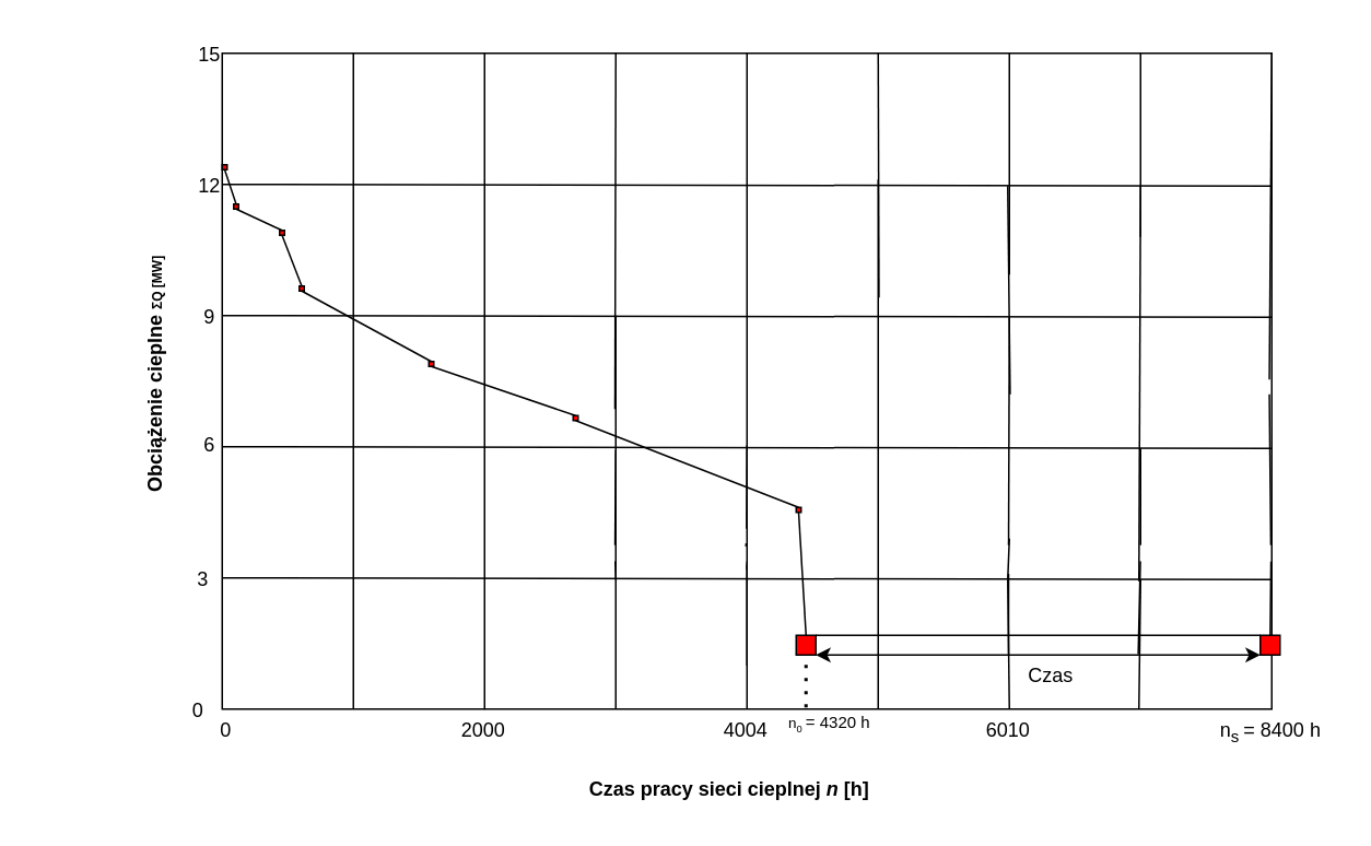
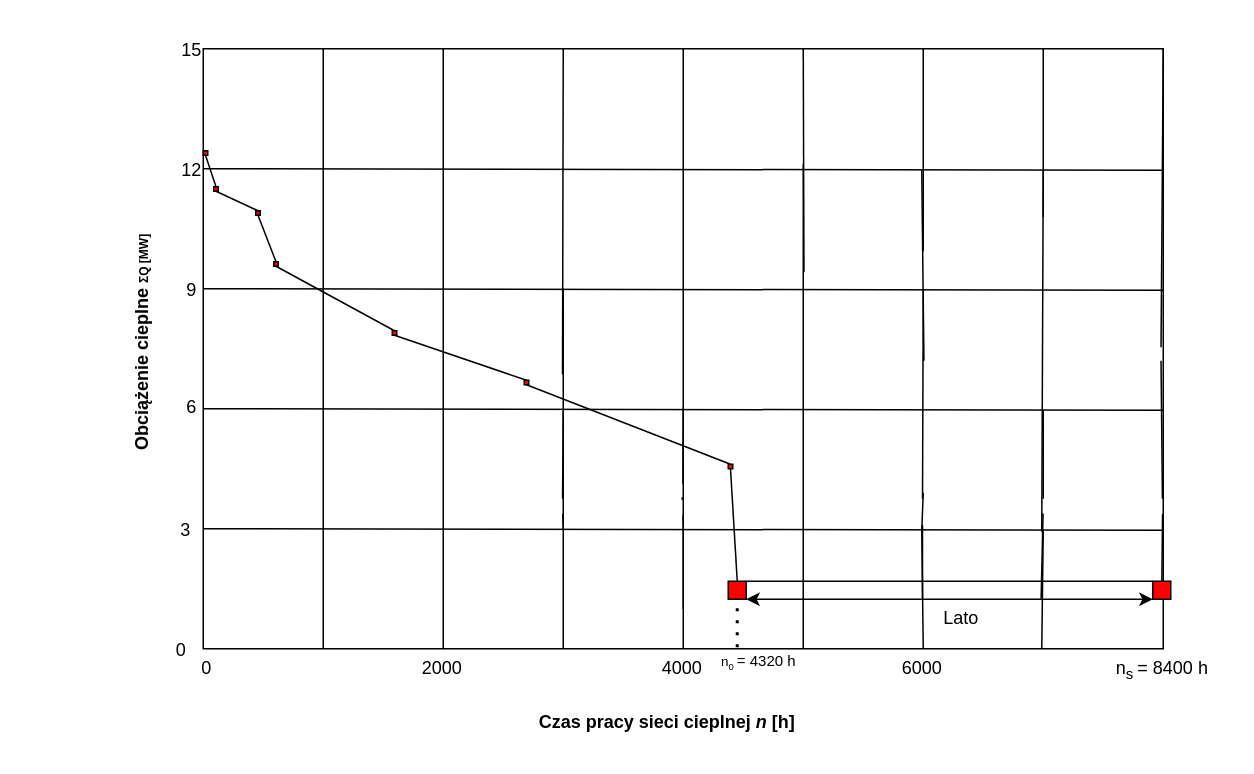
  <mxCell id="0" />
  <mxCell id="1" parent="0" />
  <mxCell id="2" value="" style="rounded=0;whiteSpace=wrap;html=1;" vertex="1" parent="1"><mxGeometry x="135" y="32" width="640" height="400" as="geometry" /></mxCell>
  <mxCell id="3" value="" style="endArrow=none;html=1;rounded=0;" edge="1" parent="1"><mxGeometry width="50" height="50" relative="1" as="geometry"><mxPoint x="215" y="432" as="sourcePoint" /><mxPoint x="215" y="32" as="targetPoint" /></mxGeometry></mxCell>
  <mxCell id="4" value="" style="endArrow=none;html=1;rounded=0;entryX=0.101;entryY=-0.008;entryDx=0;entryDy=0;entryPerimeter=0;exitX=0.25;exitY=1.001;exitDx=0;exitDy=0;exitPerimeter=0;" edge="1" parent="1" source="2"><mxGeometry width="50" height="50" relative="1" as="geometry"><mxPoint x="295" y="442" as="sourcePoint" /><mxPoint x="295" y="32" as="targetPoint" /></mxGeometry></mxCell>
  <mxCell id="5" value="" style="endArrow=none;html=1;rounded=0;entryX=0.101;entryY=-0.008;entryDx=0;entryDy=0;entryPerimeter=0;" edge="1" parent="1"><mxGeometry width="50" height="50" relative="1" as="geometry"><mxPoint x="374.511" y="249" as="sourcePoint" /><mxPoint x="375" y="32" as="targetPoint" /></mxGeometry></mxCell>
  <mxCell id="6" value="" style="endArrow=none;html=1;rounded=0;entryX=0.101;entryY=-0.008;entryDx=0;entryDy=0;entryPerimeter=0;" edge="1" parent="1"><mxGeometry width="50" height="50" relative="1" as="geometry"><mxPoint x="455" y="353" as="sourcePoint" /><mxPoint x="455" y="32" as="targetPoint" /></mxGeometry></mxCell>
  <mxCell id="7" value="" style="endArrow=none;html=1;rounded=0;entryX=0.101;entryY=-0.008;entryDx=0;entryDy=0;entryPerimeter=0;" edge="1" parent="1"><mxGeometry width="50" height="50" relative="1" as="geometry"><mxPoint x="535.484" y="181" as="sourcePoint" /><mxPoint x="535" y="32" as="targetPoint" /></mxGeometry></mxCell>
  <mxCell id="8" value="" style="endArrow=none;html=1;rounded=0;entryX=0.101;entryY=-0.008;entryDx=0;entryDy=0;entryPerimeter=0;" edge="1" parent="1"><mxGeometry width="50" height="50" relative="1" as="geometry"><mxPoint x="615" y="167" as="sourcePoint" /><mxPoint x="615" y="32" as="targetPoint" /></mxGeometry></mxCell>
  <mxCell id="9" value="" style="endArrow=none;html=1;rounded=0;entryX=0.875;entryY=0;entryDx=0;entryDy=0;entryPerimeter=0;" edge="1" parent="1" target="2"><mxGeometry width="50" height="50" relative="1" as="geometry"><mxPoint x="695" y="144" as="sourcePoint" /><mxPoint x="695" y="29" as="targetPoint" /></mxGeometry></mxCell>
  <mxCell id="10" value="" style="endArrow=none;html=1;rounded=0;" edge="1" parent="1"><mxGeometry width="50" height="50" relative="1" as="geometry"><mxPoint x="773.531" y="231" as="sourcePoint" /><mxPoint x="775" y="32" as="targetPoint" /></mxGeometry></mxCell>
  <mxCell id="11" value="" style="endArrow=none;html=1;rounded=0;exitX=-0.003;exitY=0.775;exitDx=0;exitDy=0;exitPerimeter=0;" edge="1" parent="1"><mxGeometry width="50" height="50" relative="1" as="geometry"><mxPoint x="135" y="272" as="sourcePoint" /><mxPoint x="775" y="273" as="targetPoint" /></mxGeometry></mxCell>
  <mxCell id="12" value="" style="endArrow=none;html=1;rounded=0;exitX=-0.003;exitY=0.775;exitDx=0;exitDy=0;exitPerimeter=0;" edge="1" parent="1"><mxGeometry width="50" height="50" relative="1" as="geometry"><mxPoint x="135" y="192" as="sourcePoint" /><mxPoint x="775" y="193" as="targetPoint" /></mxGeometry></mxCell>
  <mxCell id="13" value="" style="endArrow=none;html=1;rounded=0;exitX=-0.003;exitY=0.775;exitDx=0;exitDy=0;exitPerimeter=0;" edge="1" parent="1"><mxGeometry width="50" height="50" relative="1" as="geometry"><mxPoint x="135" y="112" as="sourcePoint" /><mxPoint x="775" y="113" as="targetPoint" /></mxGeometry></mxCell>
  <mxCell id="14" value="" style="endArrow=none;html=1;rounded=0;exitX=-0.003;exitY=0.775;exitDx=0;exitDy=0;exitPerimeter=0;" edge="1" parent="1"><mxGeometry width="50" height="50" relative="1" as="geometry"><mxPoint x="135" y="352" as="sourcePoint" /><mxPoint x="775" y="353" as="targetPoint" /></mxGeometry></mxCell>
  <mxCell id="15" value="0" style="text;html=1;align=center;verticalAlign=middle;resizable=0;points=[];autosize=1;strokeColor=none;fillColor=none;" vertex="1" parent="1"><mxGeometry x="124" y="432" width="25" height="26" as="geometry" /></mxCell>
  <mxCell id="16" value="&lt;b&gt;Czas pracy sieci cieplnej &lt;i&gt;n &lt;/i&gt;[h]&lt;/b&gt;" style="text;html=1;align=center;verticalAlign=middle;resizable=0;points=[];autosize=1;strokeColor=none;fillColor=none;" vertex="1" parent="1"><mxGeometry x="349" y="468" width="189" height="26" as="geometry" /></mxCell>
  <mxCell id="17" value="&lt;b&gt;Obciążenie cieplne&amp;nbsp;&lt;span data-darkreader-inline-border=&quot;&quot; style=&quot;border-color: var(--darkreader-border--border-color); font-size: 8px; --darkreader-inline-border:var(--darkreader-border--darkreader-border--border-color);&quot;&gt;ΣQ [MW]&lt;/span&gt;&lt;br&gt;&amp;nbsp;&lt;/b&gt;" style="text;html=1;align=center;verticalAlign=middle;resizable=0;points=[];autosize=1;strokeColor=none;fillColor=none;rotation=270;" vertex="1" parent="1"><mxGeometry x="20" y="208" width="162" height="41" as="geometry" /></mxCell>
  <mxCell id="18" value="" style="endArrow=none;html=1;rounded=0;" edge="1" parent="1"><mxGeometry width="50" height="50" relative="1" as="geometry"><mxPoint x="374.539" y="332.039" as="sourcePoint" /><mxPoint x="375" y="274" as="targetPoint" /></mxGeometry></mxCell>
  <mxCell id="19" value="" style="endArrow=none;html=1;rounded=0;" edge="1" parent="1"><mxGeometry width="50" height="50" relative="1" as="geometry"><mxPoint x="454.775" y="322.006" as="sourcePoint" /><mxPoint x="455" y="271" as="targetPoint" /></mxGeometry></mxCell>
  <mxCell id="20" value="" style="endArrow=none;html=1;rounded=0;" edge="1" parent="1"><mxGeometry width="50" height="50" relative="1" as="geometry"><mxPoint x="695" y="332" as="sourcePoint" /><mxPoint x="695" y="273" as="targetPoint" /></mxGeometry></mxCell>
  <mxCell id="21" value="" style="endArrow=none;html=1;rounded=0;" edge="1" parent="1"><mxGeometry width="50" height="50" relative="1" as="geometry"><mxPoint x="614.5" y="398.5" as="sourcePoint" /><mxPoint x="614.52" y="349.5" as="targetPoint" /></mxGeometry></mxCell>
  <mxCell id="22" value="" style="endArrow=none;html=1;rounded=0;" edge="1" parent="1"><mxGeometry width="50" height="50" relative="1" as="geometry"><mxPoint x="455" y="405.5" as="sourcePoint" /><mxPoint x="455" y="344" as="targetPoint" /></mxGeometry></mxCell>
  <mxCell id="23" value="" style="endArrow=none;html=1;rounded=0;exitX=0.375;exitY=1;exitDx=0;exitDy=0;exitPerimeter=0;" edge="1" parent="1" source="2"><mxGeometry width="50" height="50" relative="1" as="geometry"><mxPoint x="375" y="432" as="sourcePoint" /><mxPoint x="375" y="351" as="targetPoint" /></mxGeometry></mxCell>
  <mxCell id="24" value="" style="endArrow=none;html=1;rounded=0;" edge="1" parent="1"><mxGeometry width="50" height="50" relative="1" as="geometry"><mxPoint x="455" y="432" as="sourcePoint" /><mxPoint x="455" y="352" as="targetPoint" /></mxGeometry></mxCell>
  <mxCell id="25" value="" style="endArrow=none;html=1;rounded=0;" edge="1" parent="1"><mxGeometry width="50" height="50" relative="1" as="geometry"><mxPoint x="535" y="432" as="sourcePoint" /><mxPoint x="535" y="109" as="targetPoint" /></mxGeometry></mxCell>
  <mxCell id="26" value="" style="endArrow=none;html=1;rounded=0;" edge="1" parent="1"><mxGeometry width="50" height="50" relative="1" as="geometry"><mxPoint x="615" y="432" as="sourcePoint" /><mxPoint x="614" y="353" as="targetPoint" /></mxGeometry></mxCell>
  <mxCell id="27" value="" style="endArrow=none;html=1;rounded=0;" edge="1" parent="1"><mxGeometry width="50" height="50" relative="1" as="geometry"><mxPoint x="694" y="432" as="sourcePoint" /><mxPoint x="695" y="353" as="targetPoint" /></mxGeometry></mxCell>
  <mxCell id="28" value="" style="endArrow=none;html=1;rounded=0;" edge="1" parent="1" source="51"><mxGeometry width="50" height="50" relative="1" as="geometry"><mxPoint x="775" y="393.5" as="sourcePoint" /><mxPoint x="774.544" y="341.956" as="targetPoint" /></mxGeometry></mxCell>
  <mxCell id="29" value="" style="endArrow=none;html=1;rounded=0;" edge="1" parent="1"><mxGeometry width="50" height="50" relative="1" as="geometry"><mxPoint x="693.58" y="398.501" as="sourcePoint" /><mxPoint x="694.887" y="341.887" as="targetPoint" /></mxGeometry></mxCell>
  <mxCell id="30" value="" style="endArrow=none;html=1;rounded=0;" edge="1" parent="1"><mxGeometry width="50" height="50" relative="1" as="geometry"><mxPoint x="614" y="353" as="sourcePoint" /><mxPoint x="615" y="328" as="targetPoint" /></mxGeometry></mxCell>
  <mxCell id="31" value="" style="endArrow=none;html=1;rounded=0;" edge="1" parent="1"><mxGeometry width="50" height="50" relative="1" as="geometry"><mxPoint x="455" y="347" as="sourcePoint" /><mxPoint x="455" y="342" as="targetPoint" /></mxGeometry></mxCell>
  <mxCell id="32" value="" style="endArrow=none;html=1;rounded=0;" edge="1" parent="1"><mxGeometry width="50" height="50" relative="1" as="geometry"><mxPoint x="375" y="351" as="sourcePoint" /><mxPoint x="374.672" y="341.828" as="targetPoint" /></mxGeometry></mxCell>
  <mxCell id="33" value="" style="endArrow=none;html=1;rounded=0;" edge="1" parent="1"><mxGeometry width="50" height="50" relative="1" as="geometry"><mxPoint x="774.451" y="332.049" as="sourcePoint" /><mxPoint x="773.531" y="240" as="targetPoint" /></mxGeometry></mxCell>
  <mxCell id="34" value="" style="endArrow=none;html=1;rounded=0;" edge="1" parent="1"><mxGeometry width="50" height="50" relative="1" as="geometry"><mxPoint x="614.517" y="332.017" as="sourcePoint" /><mxPoint x="615" y="193" as="targetPoint" /></mxGeometry></mxCell>
  <mxCell id="35" value="" style="endArrow=none;html=1;rounded=0;" edge="1" parent="1"><mxGeometry width="50" height="50" relative="1" as="geometry"><mxPoint x="454.207" y="332.793" as="sourcePoint" /><mxPoint x="454.503" y="330.972" as="targetPoint" /></mxGeometry></mxCell>
  <mxCell id="36" value="" style="endArrow=none;html=1;rounded=0;" edge="1" parent="1"><mxGeometry width="50" height="50" relative="1" as="geometry"><mxPoint x="694" y="354" as="sourcePoint" /><mxPoint x="695" y="113" as="targetPoint" /></mxGeometry></mxCell>
  <mxCell id="37" value="" style="endArrow=none;html=1;rounded=0;" edge="1" parent="1"><mxGeometry width="50" height="50" relative="1" as="geometry"><mxPoint x="615.453" y="240" as="sourcePoint" /><mxPoint x="614" y="113" as="targetPoint" /></mxGeometry></mxCell>
  <mxCell id="38" value="" style="endArrow=none;html=1;rounded=0;" edge="1" parent="1"><mxGeometry width="50" height="50" relative="1" as="geometry"><mxPoint x="375" y="353" as="sourcePoint" /><mxPoint x="375" y="192" as="targetPoint" /></mxGeometry></mxCell>
  <mxCell id="39" value="2000" style="text;html=1;align=center;verticalAlign=middle;resizable=0;points=[];autosize=1;strokeColor=none;fillColor=none;" vertex="1" parent="1"><mxGeometry x="271" y="432" width="45" height="26" as="geometry" /></mxCell>
- <mxCell id="40" value="4004" style="text;html=1;align=center;verticalAlign=middle;resizable=0;points=[];autosize=1;strokeColor=none;fillColor=none;" vertex="1" parent="1"><mxGeometry x="431" y="432" width="45" height="26" as="geometry" /></mxCell>
- <mxCell id="41" value="6010" style="text;html=1;align=center;verticalAlign=middle;resizable=0;points=[];autosize=1;strokeColor=none;fillColor=none;" vertex="1" parent="1"><mxGeometry x="591" y="432" width="45" height="26" as="geometry" /></mxCell>
+ <mxCell id="40" value="4000" style="text;html=1;align=center;verticalAlign=middle;resizable=0;points=[];autosize=1;strokeColor=none;fillColor=none;" vertex="1" parent="1"><mxGeometry x="431" y="432" width="45" height="26" as="geometry" /></mxCell>
+ <mxCell id="41" value="6000" style="text;html=1;align=center;verticalAlign=middle;resizable=0;points=[];autosize=1;strokeColor=none;fillColor=none;" vertex="1" parent="1"><mxGeometry x="591" y="432" width="45" height="26" as="geometry" /></mxCell>
  <mxCell id="42" value="n&lt;sub&gt;s&amp;nbsp;&lt;/sub&gt;= 8400 h" style="text;html=1;align=center;verticalAlign=middle;resizable=0;points=[];autosize=1;strokeColor=none;fillColor=none;" vertex="1" parent="1"><mxGeometry x="734" y="431" width="80" height="29" as="geometry" /></mxCell>
  <mxCell id="43" value="&lt;font style=&quot;font-size: 9px;&quot;&gt;n&lt;/font&gt;&lt;font style=&quot;&quot;&gt;&lt;span style=&quot;font-size: 7.5px;&quot;&gt;&lt;sub&gt;0&lt;/sub&gt;&amp;nbsp;&lt;/span&gt;&lt;font size=&quot;1&quot;&gt;= 4320 h&lt;/font&gt;&lt;/font&gt;" style="text;html=1;align=center;verticalAlign=middle;resizable=0;points=[];autosize=1;strokeColor=none;fillColor=none;" vertex="1" parent="1"><mxGeometry x="471" y="426" width="68" height="27" as="geometry" /></mxCell>
  <mxCell id="44" value="0" style="text;html=1;align=center;verticalAlign=middle;resizable=0;points=[];autosize=1;strokeColor=none;fillColor=none;" vertex="1" parent="1"><mxGeometry x="107" y="420" width="25" height="26" as="geometry" /></mxCell>
  <mxCell id="45" value="3" style="text;html=1;align=center;verticalAlign=middle;resizable=0;points=[];autosize=1;strokeColor=none;fillColor=none;" vertex="1" parent="1"><mxGeometry x="110" y="340" width="25" height="26" as="geometry" /></mxCell>
  <mxCell id="46" value="6" style="text;html=1;align=center;verticalAlign=middle;resizable=0;points=[];autosize=1;strokeColor=none;fillColor=none;" vertex="1" parent="1"><mxGeometry x="114" y="258" width="25" height="26" as="geometry" /></mxCell>
  <mxCell id="47" value="9" style="text;html=1;align=center;verticalAlign=middle;resizable=0;points=[];autosize=1;strokeColor=none;fillColor=none;" vertex="1" parent="1"><mxGeometry x="114" y="180" width="25" height="26" as="geometry" /></mxCell>
  <mxCell id="48" value="12" style="text;html=1;align=center;verticalAlign=middle;resizable=0;points=[];autosize=1;strokeColor=none;fillColor=none;" vertex="1" parent="1"><mxGeometry x="111" y="100" width="31" height="26" as="geometry" /></mxCell>
  <mxCell id="49" value="15" style="text;html=1;align=center;verticalAlign=middle;resizable=0;points=[];autosize=1;strokeColor=none;fillColor=none;" vertex="1" parent="1"><mxGeometry x="111" y="20" width="31" height="26" as="geometry" /></mxCell>
  <mxCell id="50" value="" style="endArrow=none;html=1;rounded=0;" edge="1" parent="1" target="51"><mxGeometry width="50" height="50" relative="1" as="geometry"><mxPoint x="775" y="393.5" as="sourcePoint" /><mxPoint x="774.544" y="341.956" as="targetPoint" /></mxGeometry></mxCell>
  <mxCell id="51" value="" style="whiteSpace=wrap;html=1;aspect=fixed;fillColor=#FF0000;" vertex="1" parent="1"><mxGeometry x="768" y="387" width="12" height="12" as="geometry" /></mxCell>
  <mxCell id="52" value="" style="whiteSpace=wrap;html=1;aspect=fixed;fillColor=#FF0000;" vertex="1" parent="1"><mxGeometry x="485" y="387" width="12" height="12" as="geometry" /></mxCell>
- <mxCell id="53" value="Czas" style="text;html=1;align=center;verticalAlign=middle;resizable=0;points=[];autosize=1;strokeColor=none;fillColor=none;" vertex="1" parent="1"><mxGeometry x="619" y="399" width="41" height="26" as="geometry" /></mxCell>
+ <mxCell id="53" value="Lato" style="text;html=1;align=center;verticalAlign=middle;resizable=0;points=[];autosize=1;strokeColor=none;fillColor=none;" vertex="1" parent="1"><mxGeometry x="619" y="399" width="41" height="26" as="geometry" /></mxCell>
  <mxCell id="54" value="" style="endArrow=classic;startArrow=classic;html=1;rounded=0;entryX=0;entryY=1;entryDx=0;entryDy=0;exitX=1;exitY=1;exitDx=0;exitDy=0;" edge="1" parent="1" source="52" target="51"><mxGeometry width="50" height="50" relative="1" as="geometry"><mxPoint x="488" y="372" as="sourcePoint" /><mxPoint x="538" y="322" as="targetPoint" /></mxGeometry></mxCell>
  <mxCell id="55" value="" style="endArrow=none;html=1;rounded=0;entryX=0;entryY=0;entryDx=0;entryDy=0;exitX=1;exitY=0;exitDx=0;exitDy=0;" edge="1" parent="1" source="52" target="51"><mxGeometry width="50" height="50" relative="1" as="geometry"><mxPoint x="624" y="368" as="sourcePoint" /><mxPoint x="674" y="318" as="targetPoint" /></mxGeometry></mxCell>
  <mxCell id="56" value="" style="endArrow=none;dashed=1;html=1;dashPattern=1 3;strokeWidth=2;rounded=0;entryX=0.5;entryY=1;entryDx=0;entryDy=0;exitX=0.294;exitY=0.185;exitDx=0;exitDy=0;exitPerimeter=0;" edge="1" parent="1" source="43" target="52"><mxGeometry width="50" height="50" relative="1" as="geometry"><mxPoint x="624" y="368" as="sourcePoint" /><mxPoint x="674" y="318" as="targetPoint" /></mxGeometry></mxCell>
  <mxCell id="57" value="" style="whiteSpace=wrap;html=1;aspect=fixed;fillColor=#FF0000;" vertex="1" parent="1"><mxGeometry x="485" y="309" width="3" height="3" as="geometry" /></mxCell>
  <mxCell id="58" value="" style="whiteSpace=wrap;html=1;aspect=fixed;fillColor=#FF0000;" vertex="1" parent="1"><mxGeometry x="349" y="253" width="3" height="3" as="geometry" /></mxCell>
  <mxCell id="59" value="" style="whiteSpace=wrap;html=1;aspect=fixed;fillColor=#FF0000;" vertex="1" parent="1"><mxGeometry x="261" y="220" width="3" height="3" as="geometry" /></mxCell>
  <mxCell id="60" value="" style="whiteSpace=wrap;html=1;aspect=fixed;fillColor=#FF0000;" vertex="1" parent="1"><mxGeometry x="182" y="174" width="3" height="3" as="geometry" /></mxCell>
  <mxCell id="61" value="" style="whiteSpace=wrap;html=1;aspect=fixed;fillColor=#FF0000;" vertex="1" parent="1"><mxGeometry x="170" y="140" width="3" height="3" as="geometry" /></mxCell>
  <mxCell id="62" value="" style="whiteSpace=wrap;html=1;aspect=fixed;fillColor=#FF0000;" vertex="1" parent="1"><mxGeometry x="142" y="124" width="3" height="3" as="geometry" /></mxCell>
  <mxCell id="63" value="" style="whiteSpace=wrap;html=1;aspect=fixed;fillColor=#FF0000;" vertex="1" parent="1"><mxGeometry x="135" y="100" width="3" height="3" as="geometry" /></mxCell>
  <mxCell id="64" value="" style="endArrow=none;html=1;rounded=0;exitX=0.5;exitY=1;exitDx=0;exitDy=0;entryX=0.5;entryY=0;entryDx=0;entryDy=0;" edge="1" parent="1" source="63" target="62"><mxGeometry width="50" height="50" relative="1" as="geometry"><mxPoint x="215" y="185" as="sourcePoint" /><mxPoint x="265" y="135" as="targetPoint" /></mxGeometry></mxCell>
  <mxCell id="65" value="" style="endArrow=none;html=1;rounded=0;exitX=0.5;exitY=1;exitDx=0;exitDy=0;entryX=0.5;entryY=0;entryDx=0;entryDy=0;" edge="1" parent="1" source="62" target="61"><mxGeometry width="50" height="50" relative="1" as="geometry"><mxPoint x="215" y="185" as="sourcePoint" /><mxPoint x="265" y="135" as="targetPoint" /></mxGeometry></mxCell>
  <mxCell id="66" value="" style="endArrow=none;html=1;rounded=0;exitX=0.5;exitY=1;exitDx=0;exitDy=0;entryX=0.5;entryY=0;entryDx=0;entryDy=0;" edge="1" parent="1" source="61" target="60"><mxGeometry width="50" height="50" relative="1" as="geometry"><mxPoint x="215" y="185" as="sourcePoint" /><mxPoint x="265" y="135" as="targetPoint" /></mxGeometry></mxCell>
  <mxCell id="67" value="" style="endArrow=none;html=1;rounded=0;exitX=0.5;exitY=1;exitDx=0;exitDy=0;entryX=0.5;entryY=0;entryDx=0;entryDy=0;" edge="1" parent="1" source="60" target="59"><mxGeometry width="50" height="50" relative="1" as="geometry"><mxPoint x="251" y="232" as="sourcePoint" /><mxPoint x="301" y="182" as="targetPoint" /></mxGeometry></mxCell>
  <mxCell id="68" value="" style="endArrow=none;html=1;rounded=0;exitX=0.5;exitY=1;exitDx=0;exitDy=0;entryX=0.5;entryY=0;entryDx=0;entryDy=0;" edge="1" parent="1" source="59" target="58"><mxGeometry width="50" height="50" relative="1" as="geometry"><mxPoint x="305" y="256" as="sourcePoint" /><mxPoint x="355" y="206" as="targetPoint" /></mxGeometry></mxCell>
  <mxCell id="69" value="" style="endArrow=none;html=1;rounded=0;exitX=0.5;exitY=1;exitDx=0;exitDy=0;entryX=0.5;entryY=0;entryDx=0;entryDy=0;" edge="1" parent="1" source="58" target="57"><mxGeometry width="50" height="50" relative="1" as="geometry"><mxPoint x="408" y="321" as="sourcePoint" /><mxPoint x="458" y="271" as="targetPoint" /></mxGeometry></mxCell>
  <mxCell id="70" value="" style="endArrow=none;html=1;rounded=0;entryX=0.5;entryY=1;entryDx=0;entryDy=0;exitX=0.5;exitY=0;exitDx=0;exitDy=0;" edge="1" parent="1" source="52" target="57"><mxGeometry width="50" height="50" relative="1" as="geometry"><mxPoint x="496" y="386" as="sourcePoint" /><mxPoint x="546" y="336" as="targetPoint" /></mxGeometry></mxCell>
